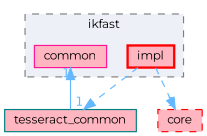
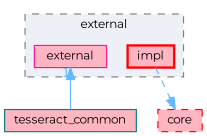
  digraph {
    compound=true
    fontname=Montserrat
    node [color=red fillcolor=lightpink fontname=Montserrat fontsize=10 shape=box style=filled]
    edge [color=steelblue1 fontcolor=steelblue1 fontname=Montserrat fontsize=10 headlabel=1 labeldistance=1.5 labelfontname=Helvetica labelfontsize=10 style=dashed]
-   n1 [color=deeppink height=0.2 label=common width=0.4]
+   n1 [color=deeppink height=0.2 label=external width=0.4]
    n2 [height=0.2 label=impl style="filled,bold" width=0.4]
    n3 [color=teal height=0.2 label=tesseract_common width=0.4]
    n4 [height=0.2 label=core style="filled,dashed" width=0.4]
    subgraph cluster_1 {
      bgcolor="#edf0f7"
      fontsize=10
-     label=ikfast
+     label=external
      pencolor=grey50
      style="filled,dashed"
      n1
      n2
    }
-   n2 -> n3
    n2 -> n4
    n3 -> n1 [style=solid]
  }
